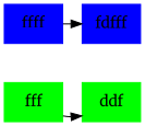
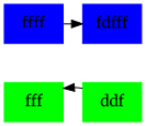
  digraph {
    fontname=Merriweather
    node [color=blue shape=box style=filled fontname=Merriweather]
    edge [fontname=Merriweather]
    ffff
    fdfff
    fff [color=green]
    ddf [color=green]
    subgraph sub_1 {
      rank=source
      ffff
      fdfff
    }
    subgraph sub_2 {
      rank=source
      ffff
      fdfff
    }
    subgraph sub_3 {
      rank=same
      fff
      ddf
    }
    ffff -> fdfff
-   fff -> ddf
+   ddf -> fff
  }
